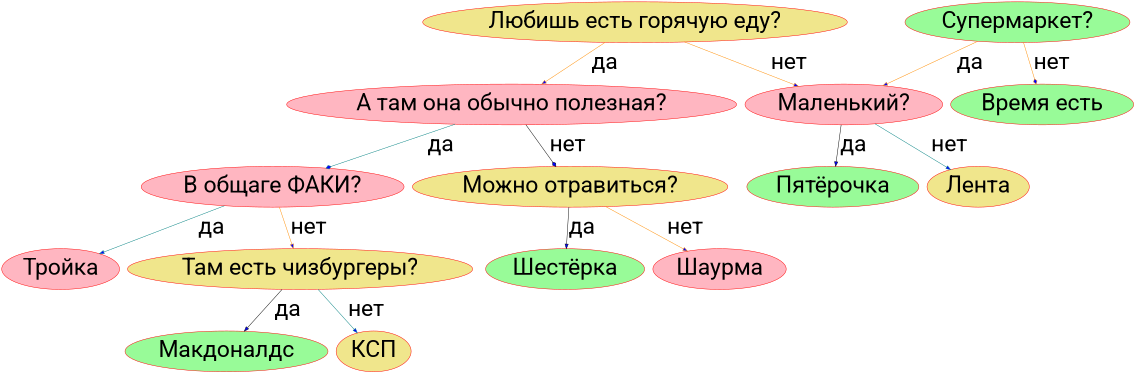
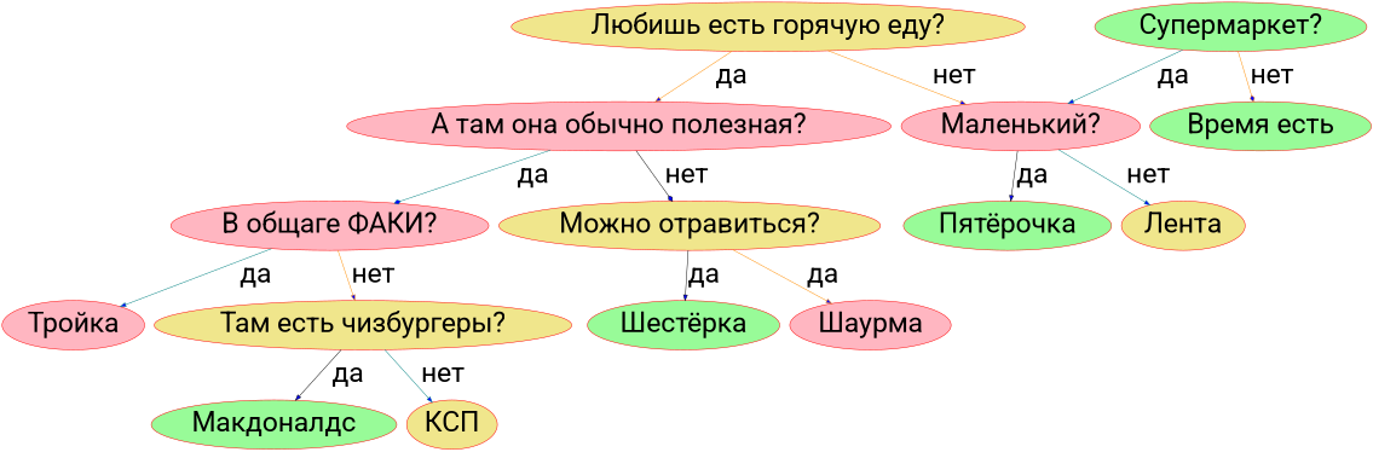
  digraph {
    fontname=Roboto
    rankdir=TR
    node [color=red fillcolor=khaki fontname=Roboto fontsize=50 shape=ellipse style=filled]
    edge [arrowhead=normal color=darkorange fillcolor=blue fontname=Roboto fontsize=50]
    n1 [label="Любишь есть горячую еду?"]
    n2 [fillcolor=lightpink label="А там она обычно полезная?"]
    n3 [fillcolor=lightpink label="Маленький?"]
    n4 [fillcolor=lightpink label="В общаге ФАКИ?"]
    n5 [label="Можно отравиться?"]
    n6 [fillcolor=palegreen label="Супермаркет?"]
    n7 [fillcolor=palegreen label="Время есть"]
    n8 [fillcolor=lightpink label="Тройка"]
    n9 [label="Там есть чизбургеры?"]
    n10 [fillcolor=palegreen label="Шестёрка"]
    n11 [fillcolor=lightpink label="Шаурма"]
    n12 [fillcolor=palegreen label="Макдоналдс"]
    n13 [label="КСП"]
    n14 [fillcolor=palegreen label="Пятёрочка"]
    n15 [label="Лента"]
    n1 -> n2 [label="да"]
    n1 -> n3 [label="нет"]
    n2 -> n4 [arrowhead=diamond color=teal label="да"]
    n2 -> n5 [arrowhead=diamond color=black label="нет"]
    n3 -> n14 [color=black label="да"]
    n3 -> n15 [color=teal label="нет"]
    n4 -> n8 [color=teal label="да"]
    n4 -> n9 [label="нет"]
    n5 -> n10 [color=black label="да"]
-   n5 -> n11 [label="нет"]
-   n6 -> n3 [label="да"]
+   n5 -> n11 [label="да"]
+   n6 -> n3 [color=teal label="да"]
    n6 -> n7 [arrowhead=diamond label="нет"]
    n9 -> n12 [color=black label="да"]
    n9 -> n13 [color=teal label="нет"]
  }
